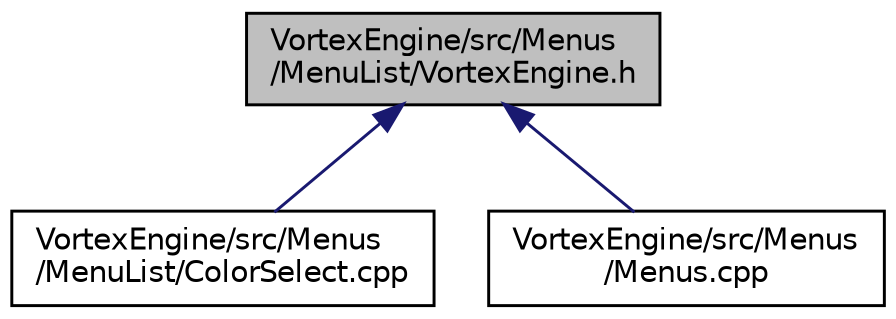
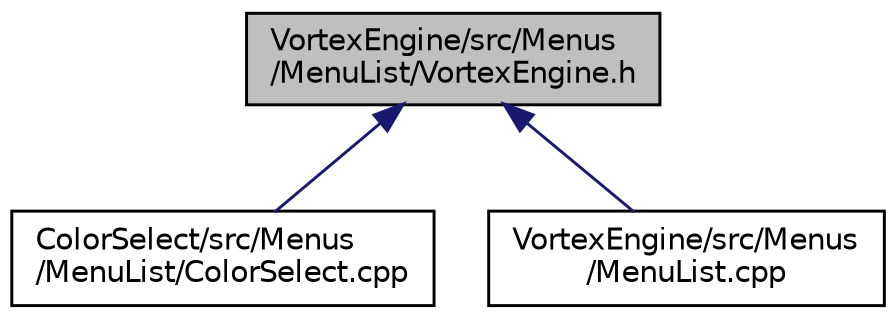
  digraph {
    node [color=black fontname=Helvetica fontsize=10 shape=record]
    edge [color=midnightblue dir=back fontname=Helvetica fontsize=10 labelfontname=Helvetica labelfontsize=10 style=solid]
    n1 [fillcolor=grey75 fontcolor=black height=0.2 label="VortexEngine/src/Menus\l/MenuList/VortexEngine.h" style=filled width=0.4]
-   n2 [height=0.2 label="VortexEngine/src/Menus\l/MenuList/ColorSelect.cpp" width=0.4]
-   n3 [height=0.2 label="VortexEngine/src/Menus\l/Menus.cpp" width=0.4]
+   n2 [height=0.2 label="ColorSelect/src/Menus\l/MenuList/ColorSelect.cpp" width=0.4]
+   n3 [height=0.2 label="VortexEngine/src/Menus\l/MenuList.cpp" width=0.4]
    n1 -> n2
    n1 -> n3
  }
